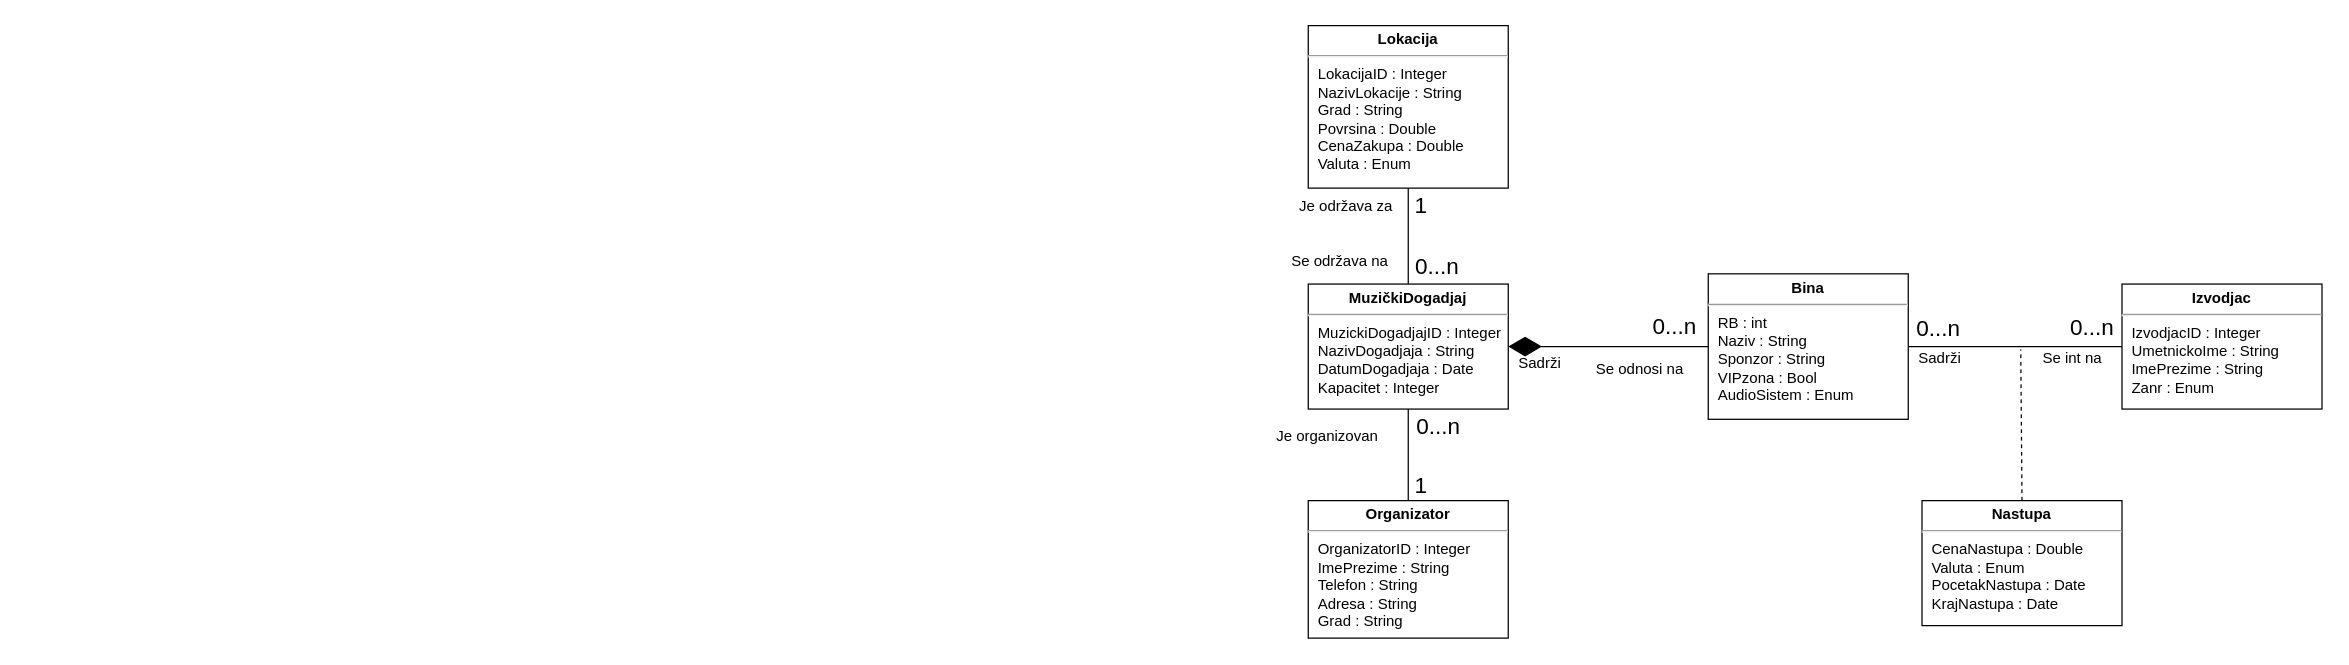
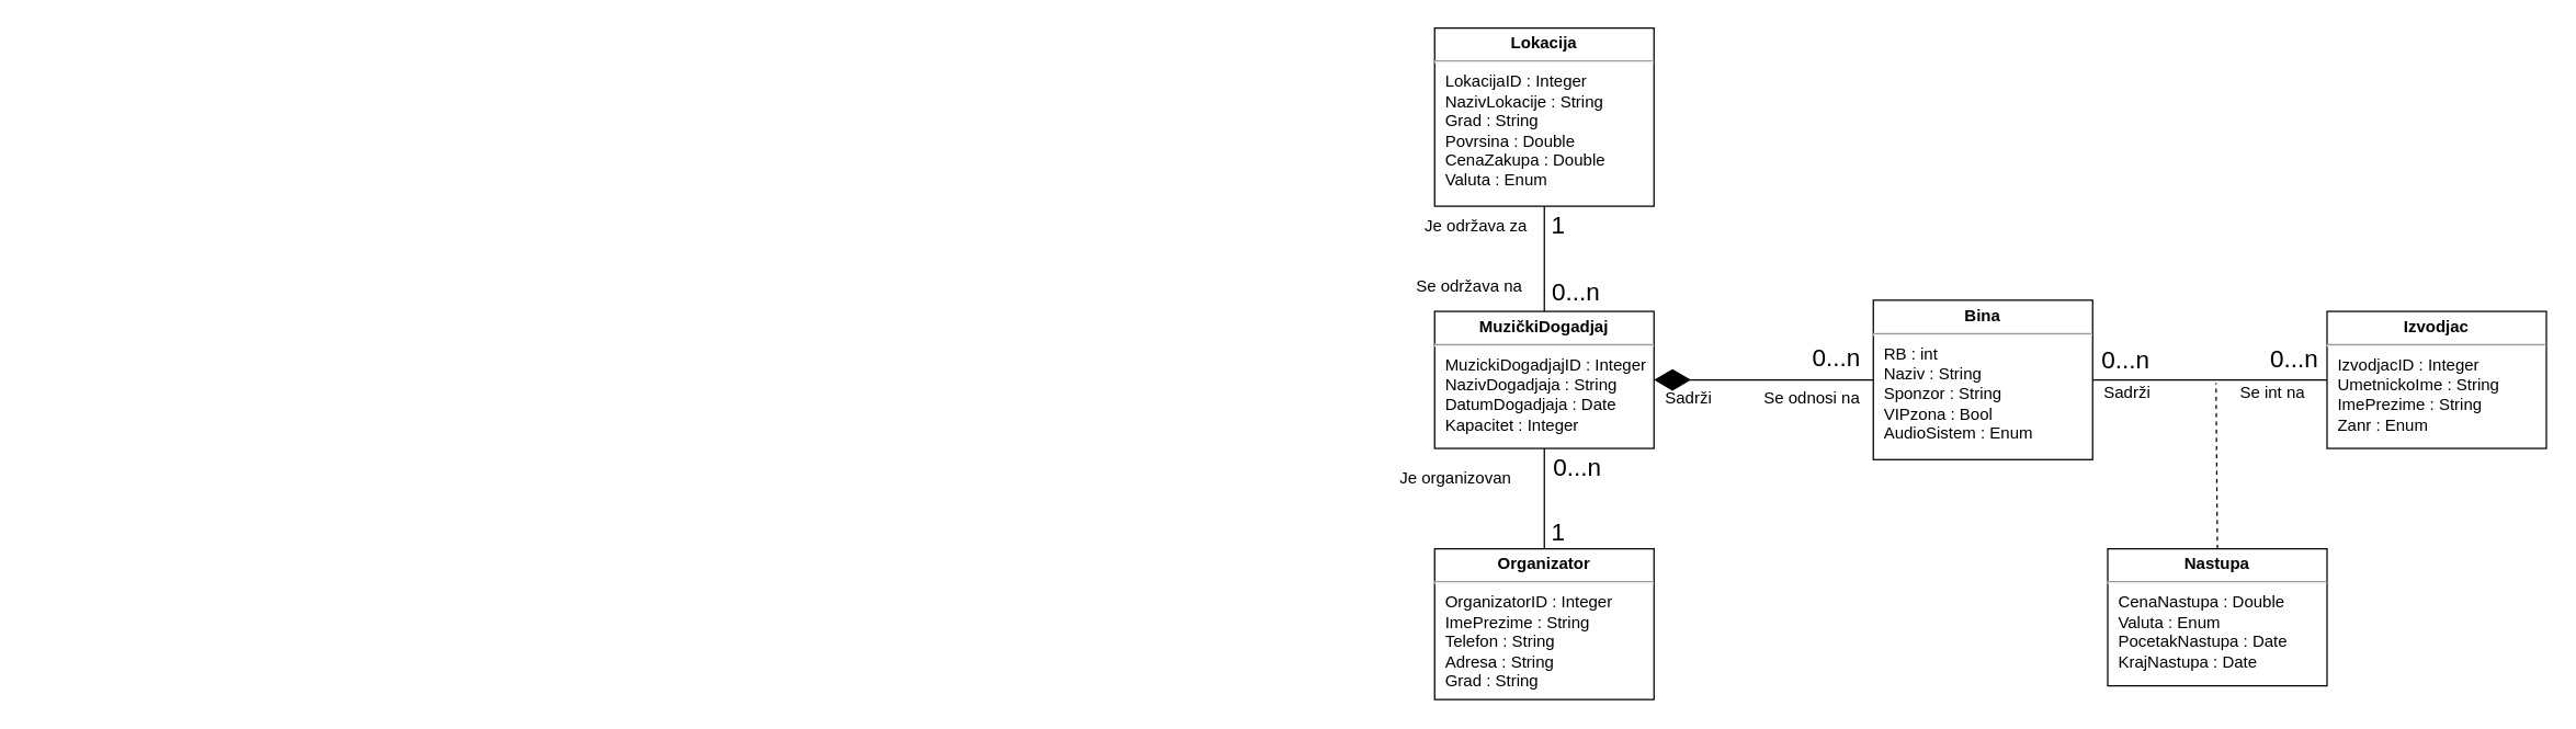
  <mxCell id="0" />
  <mxCell id="1" parent="0" />
  <mxCell id="2" value="&lt;p style=&quot;margin: 4px 0px 0px ; text-align: center&quot;&gt;&lt;b&gt;Organizator&lt;/b&gt;&lt;/p&gt;&lt;hr&gt;&lt;p style=&quot;margin: 0px ; margin-left: 8px&quot;&gt;OrganizatorID : Integer&lt;br&gt;ImePrezime : String&lt;br&gt;&lt;/p&gt;&lt;p style=&quot;margin: 0px ; margin-left: 8px&quot;&gt;Telefon : String&lt;/p&gt;&lt;p style=&quot;margin: 0px ; margin-left: 8px&quot;&gt;Adresa : String&lt;/p&gt;&lt;p style=&quot;margin: 0px ; margin-left: 8px&quot;&gt;Grad : String&lt;/p&gt;" style="verticalAlign=top;align=left;overflow=fill;fontSize=12;fontFamily=Helvetica;html=1;" parent="1" vertex="1"><mxGeometry x="1046" y="400" width="160" height="110" as="geometry" /></mxCell>
  <mxCell id="3" value="&lt;p style=&quot;margin: 4px 0px 0px ; text-align: center&quot;&gt;&lt;b&gt;MuzičkiDogadjaj&lt;/b&gt;&lt;/p&gt;&lt;hr&gt;&lt;p style=&quot;margin: 0px ; margin-left: 8px&quot;&gt;MuzickiDogadjajID : Integer&lt;/p&gt;&lt;p style=&quot;margin: 0px ; margin-left: 8px&quot;&gt;NazivDogadjaja : String&lt;br&gt;&lt;/p&gt;&lt;p style=&quot;margin: 0px ; margin-left: 8px&quot;&gt;DatumDogadjaja : Date&lt;br&gt;&lt;/p&gt;&lt;p style=&quot;margin: 0px ; margin-left: 8px&quot;&gt;Kapacitet : Integer&lt;/p&gt;" style="verticalAlign=top;align=left;overflow=fill;fontSize=12;fontFamily=Helvetica;html=1;" parent="1" vertex="1"><mxGeometry x="1046" y="226.75" width="160" height="100" as="geometry" /></mxCell>
  <mxCell id="4" value="&lt;p style=&quot;margin: 4px 0px 0px ; text-align: center&quot;&gt;&lt;b&gt;Bina&lt;/b&gt;&lt;/p&gt;&lt;hr&gt;&lt;p style=&quot;margin: 0px ; margin-left: 8px&quot;&gt;RB : int&lt;/p&gt;&lt;p style=&quot;margin: 0px ; margin-left: 8px&quot;&gt;Naziv : String&lt;br&gt;&lt;font style=&quot;font-size: 12px&quot;&gt;Sponzor&amp;nbsp;: String&lt;/font&gt;&lt;/p&gt;&lt;p style=&quot;margin: 0px 0px 0px 8px&quot;&gt;&lt;font style=&quot;font-size: 12px&quot;&gt;VIPzona : Bool&lt;/font&gt;&lt;/p&gt;&lt;p style=&quot;margin: 0px 0px 0px 8px&quot;&gt;&lt;font style=&quot;font-size: 12px&quot;&gt;AudioSistem : Enum&lt;/font&gt;&lt;/p&gt;&lt;p style=&quot;margin: 0px 0px 0px 8px&quot;&gt;&lt;br&gt;&lt;/p&gt;" style="verticalAlign=top;align=left;overflow=fill;fontSize=12;fontFamily=Helvetica;html=1;" parent="1" vertex="1"><mxGeometry x="1366" y="218.57" width="160" height="116.37" as="geometry" /></mxCell>
  <mxCell id="5" value="&lt;p style=&quot;margin: 4px 0px 0px ; text-align: center&quot;&gt;&lt;b&gt;Lokacija&lt;/b&gt;&lt;/p&gt;&lt;hr&gt;&lt;p style=&quot;margin: 0px ; margin-left: 8px&quot;&gt;LokacijaID : Integer&lt;/p&gt;&lt;p style=&quot;margin: 0px ; margin-left: 8px&quot;&gt;NazivLokacije : String&lt;br&gt;Grad : String&lt;/p&gt;&lt;p style=&quot;margin: 0px ; margin-left: 8px&quot;&gt;Povrsina : Double&lt;/p&gt;&lt;p style=&quot;margin: 0px ; margin-left: 8px&quot;&gt;CenaZakupa : Double&lt;br&gt;Valuta : Enum&lt;/p&gt;&lt;p style=&quot;margin: 0px ; margin-left: 8px&quot;&gt;&lt;br&gt;&lt;/p&gt;" style="verticalAlign=top;align=left;overflow=fill;fontSize=12;fontFamily=Helvetica;html=1;" parent="1" vertex="1"><mxGeometry x="1046" y="20" width="160" height="130" as="geometry" /></mxCell>
  <mxCell id="6" value="" style="endArrow=none;html=1;entryX=0.5;entryY=1;entryDx=0;entryDy=0;" parent="1" source="2" target="3" edge="1"><mxGeometry width="50" height="50" relative="1" as="geometry"><mxPoint x="1166" y="330" as="sourcePoint" /><mxPoint x="1216" y="280" as="targetPoint" /></mxGeometry></mxCell>
  <mxCell id="7" value="&lt;font style=&quot;font-size: 18px&quot;&gt;1&lt;/font&gt;" style="edgeLabel;html=1;align=center;verticalAlign=middle;resizable=0;points=[];" parent="6" vertex="1" connectable="0"><mxGeometry x="-0.792" y="3" relative="1" as="geometry"><mxPoint x="12" y="-5" as="offset" /></mxGeometry></mxCell>
  <mxCell id="8" value="&lt;font style=&quot;font-size: 18px&quot;&gt;0...n&lt;/font&gt;" style="edgeLabel;html=1;align=center;verticalAlign=middle;resizable=0;points=[];" parent="6" vertex="1" connectable="0"><mxGeometry x="0.648" y="2" relative="1" as="geometry"><mxPoint x="25" as="offset" /></mxGeometry></mxCell>
  <mxCell id="9" value="" style="endArrow=none;html=1;entryX=0.5;entryY=1;entryDx=0;entryDy=0;exitX=0.5;exitY=0;exitDx=0;exitDy=0;" parent="1" source="3" target="5" edge="1"><mxGeometry width="50" height="50" relative="1" as="geometry"><mxPoint x="1196" y="360" as="sourcePoint" /><mxPoint x="1076" y="310" as="targetPoint" /></mxGeometry></mxCell>
  <mxCell id="10" value="" style="endArrow=none;html=1;entryX=1;entryY=0.5;entryDx=0;entryDy=0;exitX=0;exitY=0.5;exitDx=0;exitDy=0;" parent="1" source="14" target="4" edge="1"><mxGeometry width="50" height="50" relative="1" as="geometry"><mxPoint x="1577" y="280" as="sourcePoint" /><mxPoint x="1086" y="320" as="targetPoint" /></mxGeometry></mxCell>
  <mxCell id="11" value="&lt;font style=&quot;font-size: 18px&quot;&gt;1&lt;/font&gt;" style="edgeLabel;html=1;align=center;verticalAlign=middle;resizable=0;points=[];" parent="1" vertex="1" connectable="0"><mxGeometry x="961" y="296" as="geometry"><mxPoint x="174" y="-133" as="offset" /></mxGeometry></mxCell>
  <mxCell id="12" value="&lt;font style=&quot;font-size: 18px&quot;&gt;0...n&lt;/font&gt;" style="edgeLabel;html=1;align=center;verticalAlign=middle;resizable=0;points=[];" parent="1" vertex="1" connectable="0"><mxGeometry x="1143" y="214" as="geometry"><mxPoint x="5" y="-2" as="offset" /></mxGeometry></mxCell>
  <mxCell id="13" value="&lt;font style=&quot;font-size: 18px&quot;&gt;0...n&lt;/font&gt;" style="edgeLabel;html=1;align=center;verticalAlign=middle;resizable=0;points=[];" parent="1" vertex="1" connectable="0"><mxGeometry x="1091" y="276" as="geometry"><mxPoint x="247" y="-16" as="offset" /></mxGeometry></mxCell>
  <mxCell id="14" value="&lt;p style=&quot;margin: 4px 0px 0px ; text-align: center&quot;&gt;&lt;b&gt;Izvodjac&lt;/b&gt;&lt;/p&gt;&lt;hr&gt;&lt;p style=&quot;margin: 0px ; margin-left: 8px&quot;&gt;IzvodjacID : Integer&lt;br&gt;UmetnickoIme : String&lt;/p&gt;&lt;p style=&quot;margin: 0px ; margin-left: 8px&quot;&gt;ImePrezime : String&lt;/p&gt;&lt;p style=&quot;margin: 0px ; margin-left: 8px&quot;&gt;Zanr : Enum&lt;/p&gt;" style="verticalAlign=top;align=left;overflow=fill;fontSize=12;fontFamily=Helvetica;html=1;" parent="1" vertex="1"><mxGeometry x="1697" y="226.75" width="160" height="100" as="geometry" /></mxCell>
  <mxCell id="15" value="&lt;font style=&quot;font-size: 18px&quot;&gt;0...n&lt;/font&gt;" style="edgeLabel;html=1;align=center;verticalAlign=middle;resizable=0;points=[];" parent="1" vertex="1" connectable="0"><mxGeometry x="20" y="133" as="geometry"><mxPoint x="1529" y="129" as="offset" /></mxGeometry></mxCell>
  <mxCell id="16" value="" style="endArrow=diamondThin;endFill=1;endSize=24;html=1;entryX=1;entryY=0.5;entryDx=0;entryDy=0;exitX=0;exitY=0.5;exitDx=0;exitDy=0;" parent="1" source="4" target="3" edge="1"><mxGeometry width="160" relative="1" as="geometry"><mxPoint x="1426" y="370" as="sourcePoint" /><mxPoint x="1586" y="370" as="targetPoint" /></mxGeometry></mxCell>
  <mxCell id="17" value="Je organizovan" style="text;html=1;align=center;verticalAlign=middle;resizable=0;points=[];autosize=1;" parent="1" vertex="1"><mxGeometry x="1011" y="339" width="100" height="20" as="geometry" /></mxCell>
  <mxCell id="18" value="Se održava na" style="text;html=1;align=center;verticalAlign=middle;resizable=0;points=[];autosize=1;" parent="1" vertex="1"><mxGeometry x="1026" y="199" width="90" height="20" as="geometry" /></mxCell>
  <mxCell id="19" value="Je održava za" style="text;html=1;align=center;verticalAlign=middle;resizable=0;points=[];autosize=1;" parent="1" vertex="1"><mxGeometry x="1026" y="155" width="100" height="20" as="geometry" /></mxCell>
  <mxCell id="20" value="Sadrži" style="text;html=1;align=center;verticalAlign=middle;resizable=0;points=[];autosize=1;" parent="1" vertex="1"><mxGeometry x="1206" y="280" width="50" height="20" as="geometry" /></mxCell>
- <mxCell id="21" value="Se odnosi na" style="text;html=1;align=center;verticalAlign=middle;resizable=0;points=[];autosize=1;" parent="1" vertex="1"><mxGeometry x="1266" y="285" width="90" height="20" as="geometry" /></mxCell>
+ <mxCell id="21" value="Se odnosi na" style="text;html=1;align=center;verticalAlign=middle;resizable=0;points=[];autosize=1;" parent="1" vertex="1"><mxGeometry x="1276" y="280" width="90" height="20" as="geometry" /></mxCell>
  <mxCell id="22" value="Se int na" style="text;html=1;align=center;verticalAlign=middle;resizable=0;points=[];autosize=1;" parent="1" vertex="1"><mxGeometry x="1617" y="276" width="80" height="20" as="geometry" /></mxCell>
  <mxCell id="23" value="Sadrži" style="text;html=1;align=center;verticalAlign=middle;resizable=0;points=[];autosize=1;" parent="1" vertex="1"><mxGeometry x="1526" y="276" width="50" height="20" as="geometry" /></mxCell>
  <mxCell id="24" value="&lt;p style=&quot;margin: 4px 0px 0px ; text-align: center&quot;&gt;&lt;b&gt;Nastupa&lt;/b&gt;&lt;/p&gt;&lt;hr&gt;&lt;p style=&quot;margin: 0px ; margin-left: 8px&quot;&gt;CenaNastupa : Double&lt;/p&gt;&lt;p style=&quot;margin: 0px ; margin-left: 8px&quot;&gt;Valuta : Enum&lt;/p&gt;&lt;p style=&quot;margin: 0px 0px 0px 8px&quot;&gt;&lt;font style=&quot;font-size: 12px&quot;&gt;PocetakNastupa : Date&lt;br&gt;&lt;/font&gt;&lt;/p&gt;&lt;p style=&quot;margin: 0px 0px 0px 8px&quot;&gt;&lt;font style=&quot;font-size: 12px&quot;&gt;KrajNastupa : Date&lt;/font&gt;&lt;/p&gt;&lt;p style=&quot;margin: 0px ; margin-left: 8px&quot;&gt;&lt;br&gt;&lt;/p&gt;" style="verticalAlign=top;align=left;overflow=fill;fontSize=12;fontFamily=Helvetica;html=1;" parent="1" vertex="1"><mxGeometry x="1537" y="400" width="160" height="100" as="geometry" /></mxCell>
  <mxCell id="25" value="" style="endArrow=none;dashed=1;html=1;exitX=0.5;exitY=0;exitDx=0;exitDy=0;" parent="1" source="24" edge="1"><mxGeometry width="50" height="50" relative="1" as="geometry"><mxPoint x="1766" y="390" as="sourcePoint" /><mxPoint x="1616" y="279" as="targetPoint" /></mxGeometry></mxCell>
  <mxCell id="26" value="&lt;font style=&quot;font-size: 18px&quot;&gt;0...n&lt;/font&gt;" style="edgeLabel;html=1;align=center;verticalAlign=middle;resizable=0;points=[];" parent="1" vertex="1" connectable="0"><mxGeometry x="143" y="132" as="geometry"><mxPoint x="1529" y="129" as="offset" /></mxGeometry></mxCell>
